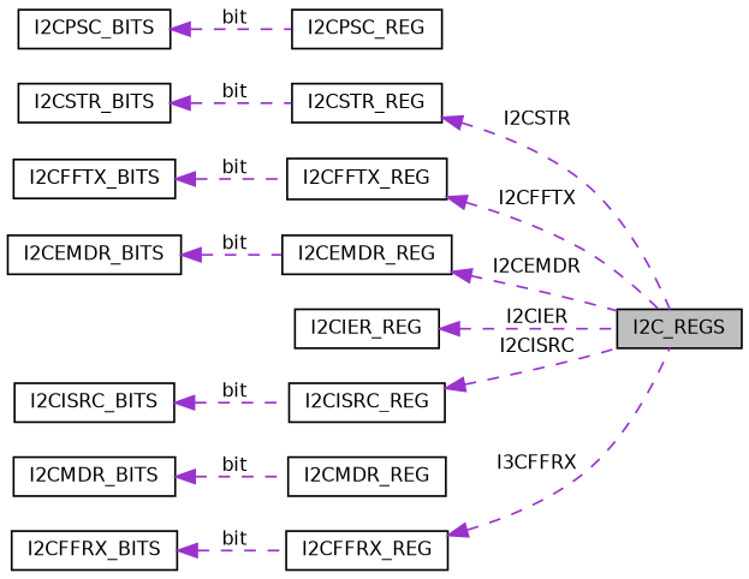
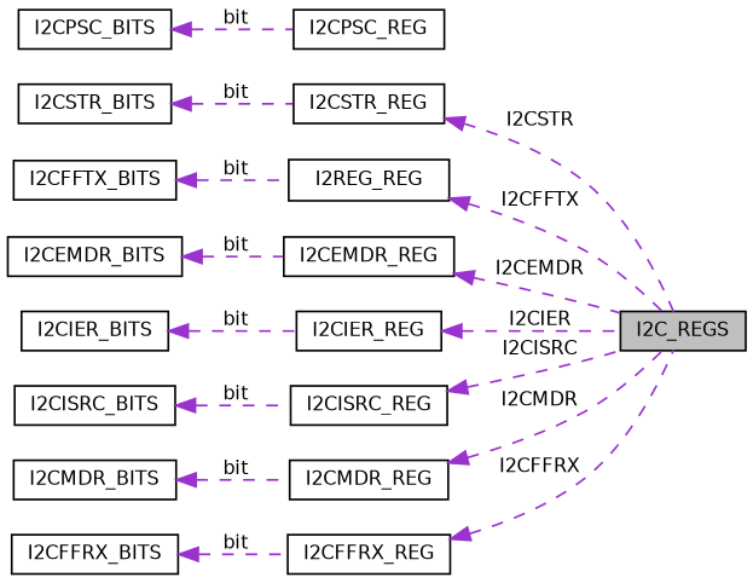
  digraph {
    rankdir=LR
    node [color=black fillcolor=white fontname=Helvetica fontsize=10 shape=record style=filled]
    edge [color=darkorchid3 dir=back fontname=Helvetica fontsize=10 labelfontname=Helvetica labelfontsize=10 style=dashed]
    n1 [fillcolor=grey75 fontcolor=black height=0.2 label=I2C_REGS width=0.4]
    n2 [height=0.2 label=I2CSTR_REG width=0.4]
    n3 [height=0.2 label=I2CSTR_BITS width=0.4]
-   n4 [height=0.2 label=I2CFFTX_REG width=0.4]
+   n4 [height=0.2 label=I2REG_REG width=0.4]
    n5 [height=0.2 label=I2CFFTX_BITS width=0.4]
    n6 [height=0.2 label=I2CEMDR_REG width=0.4]
    n7 [height=0.2 label=I2CEMDR_BITS width=0.4]
    n8 [height=0.2 label=I2CPSC_REG width=0.4]
    n9 [height=0.2 label=I2CPSC_BITS width=0.4]
    n10 [height=0.2 label=I2CIER_REG width=0.4]
+   n11 [height=0.2 label=I2CIER_BITS width=0.4]
    n12 [height=0.2 label=I2CISRC_REG width=0.4]
    n13 [height=0.2 label=I2CISRC_BITS width=0.4]
    n14 [height=0.2 label=I2CMDR_REG width=0.4]
    n15 [height=0.2 label=I2CMDR_BITS width=0.4]
    n16 [height=0.2 label=I2CFFRX_REG width=0.4]
    n17 [height=0.2 label=I2CFFRX_BITS width=0.4]
    n2 -> n1 [label=" I2CSTR"]
    n3 -> n2 [label=" bit"]
    n4 -> n1 [label=" I2CFFTX"]
    n5 -> n4 [label=" bit"]
    n6 -> n1 [label=" I2CEMDR"]
    n7 -> n6 [label=" bit"]
    n9 -> n8 [label=" bit"]
    n10 -> n1 [label=" I2CIER"]
+   n11 -> n10 [label=" bit"]
    n12 -> n1 [label=" I2CISRC"]
    n13 -> n12 [label=" bit"]
+   n14 -> n1 [label=" I2CMDR"]
    n15 -> n14 [label=" bit"]
-   n16 -> n1 [label=" I3CFFRX"]
+   n16 -> n1 [label=" I2CFFRX"]
    n17 -> n16 [label=" bit"]
  }
